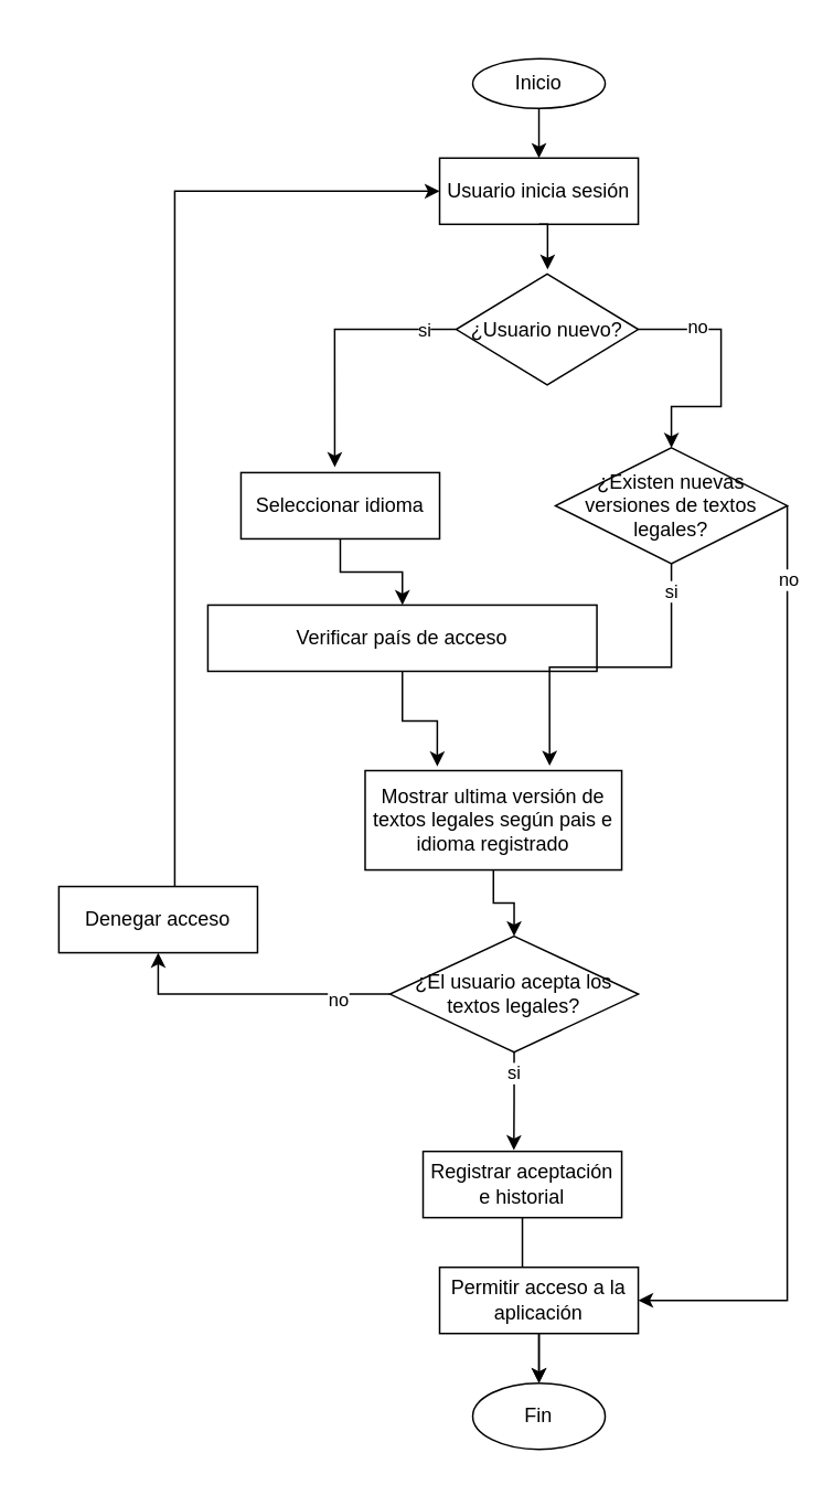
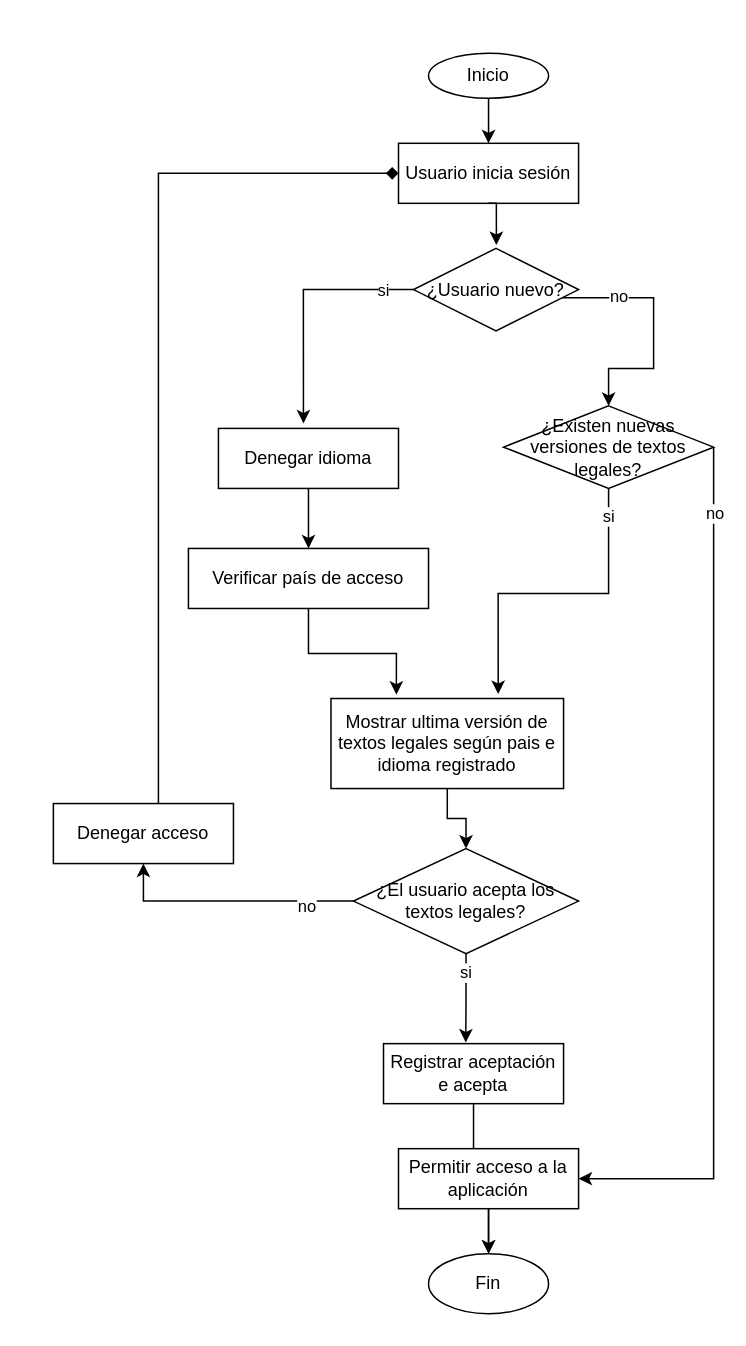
  <mxCell id="0" />
  <mxCell id="1" parent="0" />
  <mxCell id="2" style="edgeStyle=orthogonalEdgeStyle;rounded=0;orthogonalLoop=1;jettySize=auto;html=1;entryX=0.5;entryY=0;entryDx=0;entryDy=0;" edge="1" parent="1" source="3" target="4"><mxGeometry relative="1" as="geometry" /></mxCell>
  <mxCell id="3" value="Inicio" style="ellipse;whiteSpace=wrap;" parent="1" vertex="1"><mxGeometry x="270" y="20" width="80" height="30" as="geometry" /></mxCell>
  <mxCell id="4" value="Usuario inicia sesión" style="shape=rectangle;whiteSpace=wrap;" parent="1" vertex="1"><mxGeometry x="250" y="80" width="120" height="40" as="geometry" /></mxCell>
  <mxCell id="5" style="edgeStyle=orthogonalEdgeStyle;rounded=0;orthogonalLoop=1;jettySize=auto;html=1;entryX=0.5;entryY=0;entryDx=0;entryDy=0;" edge="1" parent="1" source="6" target="7"><mxGeometry relative="1" as="geometry" /></mxCell>
- <mxCell id="6" value="Seleccionar idioma" style="shape=rectangle;whiteSpace=wrap;" parent="1" vertex="1"><mxGeometry x="130" y="270" width="120" height="40" as="geometry" /></mxCell>
- <mxCell id="7" value="Verificar país de acceso" style="shape=diamond;whiteSpace=wrap;" parent="1" vertex="1"><mxGeometry x="110" y="350" width="235" height="40" as="geometry" /></mxCell>
+ <mxCell id="6" value="Denegar idioma" style="shape=rectangle;whiteSpace=wrap;" parent="1" vertex="1"><mxGeometry x="130" y="270" width="120" height="40" as="geometry" /></mxCell>
+ <mxCell id="7" value="Verificar país de acceso" style="shape=diamond;whiteSpace=wrap;" parent="1" vertex="1"><mxGeometry x="110" y="350" width="160" height="40" as="geometry" /></mxCell>
  <mxCell id="8" style="edgeStyle=orthogonalEdgeStyle;rounded=0;orthogonalLoop=1;jettySize=auto;html=1;entryX=0.5;entryY=0;entryDx=0;entryDy=0;" edge="1" parent="1" source="9" target="39"><mxGeometry relative="1" as="geometry" /></mxCell>
  <mxCell id="9" value="Mostrar ultima versión de textos legales según pais e idioma registrado" style="shape=rectangle;whiteSpace=wrap;" parent="1" vertex="1"><mxGeometry x="205" y="450" width="155" height="60" as="geometry" /></mxCell>
  <mxCell id="10" value="" style="edgeStyle=orthogonalEdgeStyle;rounded=0;orthogonalLoop=1;jettySize=auto;html=1;" edge="1" parent="1" source="11" target="16"><mxGeometry relative="1" as="geometry" /></mxCell>
- <mxCell id="11" value="Registrar aceptación e historial" style="shape=rectangle;whiteSpace=wrap;" parent="1" vertex="1"><mxGeometry x="240" y="680" width="120" height="40" as="geometry" /></mxCell>
+ <mxCell id="11" value="Registrar aceptación e acepta" style="shape=rectangle;whiteSpace=wrap;" parent="1" vertex="1"><mxGeometry x="240" y="680" width="120" height="40" as="geometry" /></mxCell>
  <mxCell id="12" value="" style="edgeStyle=orthogonalEdgeStyle;rounded=0;orthogonalLoop=1;jettySize=auto;html=1;" edge="1" parent="1" source="13" target="16"><mxGeometry relative="1" as="geometry" /></mxCell>
  <mxCell id="13" value="Permitir acceso a la aplicación" style="shape=rectangle;whiteSpace=wrap;" parent="1" vertex="1"><mxGeometry x="250" y="750" width="120" height="40" as="geometry" /></mxCell>
- <mxCell id="14" style="edgeStyle=orthogonalEdgeStyle;rounded=0;orthogonalLoop=1;jettySize=auto;html=1;entryX=0;entryY=0.5;entryDx=0;entryDy=0;" edge="1" parent="1" source="15" target="4"><mxGeometry relative="1" as="geometry"><mxPoint x="230" y="100" as="targetPoint" /><Array as="points"><mxPoint x="90" y="100" /></Array></mxGeometry></mxCell>
+ <mxCell id="14" style="edgeStyle=orthogonalEdgeStyle;rounded=0;orthogonalLoop=1;jettySize=auto;html=1;entryX=0;entryY=0.5;entryDx=0;entryDy=0;endArrow=diamond;" edge="1" parent="1" source="15" target="4"><mxGeometry relative="1" as="geometry"><mxPoint x="230" y="100" as="targetPoint" /><Array as="points"><mxPoint x="90" y="100" /></Array></mxGeometry></mxCell>
  <mxCell id="15" value="Denegar acceso" style="shape=rectangle;whiteSpace=wrap;" parent="1" vertex="1"><mxGeometry x="20" y="520" width="120" height="40" as="geometry" /></mxCell>
  <mxCell id="16" value="Fin" style="ellipse;whiteSpace=wrap;" parent="1" vertex="1"><mxGeometry x="270" y="820" width="80" height="40" as="geometry" /></mxCell>
  <mxCell id="17" parent="1" source="3" target="4" edge="1" />
  <mxCell id="18" parent="1" source="4" edge="1" />
  <mxCell id="19" style="edgeStyle=elbowEdgeStyle;elbow=vertical;" parent="1" target="6" edge="1" />
  <mxCell id="20" style="edgeStyle=elbowEdgeStyle;elbow=vertical;" parent="1" target="7" edge="1" />
  <mxCell id="21" parent="1" source="7" edge="1" />
  <mxCell id="22" parent="1" target="9" edge="1" />
  <mxCell id="23" parent="1" source="9" edge="1" />
  <mxCell id="24" style="edgeStyle=elbowEdgeStyle;elbow=vertical;" parent="1" target="11" edge="1" />
  <mxCell id="25" style="edgeStyle=elbowEdgeStyle;elbow=vertical;" parent="1" target="15" edge="1" />
  <mxCell id="26" parent="1" source="13" target="16" edge="1" />
  <mxCell id="27" parent="1" source="15" target="16" edge="1" />
  <mxCell id="28" style="edgeStyle=orthogonalEdgeStyle;rounded=0;orthogonalLoop=1;jettySize=auto;html=1;entryX=0.5;entryY=0;entryDx=0;entryDy=0;" edge="1" parent="1" source="30" target="36"><mxGeometry relative="1" as="geometry"><mxPoint x="430" y="260" as="targetPoint" /><Array as="points"><mxPoint x="420" y="183" /><mxPoint x="420" y="230" /><mxPoint x="390" y="230" /></Array></mxGeometry></mxCell>
  <mxCell id="29" value="no" style="edgeLabel;html=1;align=center;verticalAlign=middle;resizable=0;points=[];" vertex="1" connectable="0" parent="28"><mxGeometry x="-0.542" y="2" relative="1" as="geometry"><mxPoint as="offset" /></mxGeometry></mxCell>
- <mxCell id="30" value="¿Usuario nuevo?" style="rhombus;whiteSpace=wrap;html=1;" vertex="1" parent="1"><mxGeometry x="260" y="150" width="110" height="67" as="geometry" /></mxCell>
+ <mxCell id="30" value="¿Usuario nuevo?" style="rhombus;whiteSpace=wrap;html=1;" vertex="1" parent="1"><mxGeometry x="260" y="150" width="110" height="55" as="geometry" /></mxCell>
  <mxCell id="31" style="edgeStyle=orthogonalEdgeStyle;rounded=0;orthogonalLoop=1;jettySize=auto;html=1;exitX=0.5;exitY=1;exitDx=0;exitDy=0;entryX=0.502;entryY=-0.04;entryDx=0;entryDy=0;entryPerimeter=0;" edge="1" parent="1" source="4" target="30"><mxGeometry relative="1" as="geometry" /></mxCell>
  <mxCell id="32" style="edgeStyle=orthogonalEdgeStyle;rounded=0;orthogonalLoop=1;jettySize=auto;html=1;entryX=0.472;entryY=-0.083;entryDx=0;entryDy=0;entryPerimeter=0;" edge="1" parent="1" source="30" target="6"><mxGeometry relative="1" as="geometry" /></mxCell>
  <mxCell id="33" value="si" style="edgeLabel;html=1;align=center;verticalAlign=middle;resizable=0;points=[];" vertex="1" connectable="0" parent="32"><mxGeometry x="-0.746" relative="1" as="geometry"><mxPoint as="offset" /></mxGeometry></mxCell>
  <mxCell id="34" style="edgeStyle=orthogonalEdgeStyle;rounded=0;orthogonalLoop=1;jettySize=auto;html=1;entryX=1;entryY=0.5;entryDx=0;entryDy=0;exitX=1;exitY=0.5;exitDx=0;exitDy=0;" edge="1" parent="1" source="36" target="13"><mxGeometry relative="1" as="geometry"><Array as="points"><mxPoint x="460" y="770" /></Array></mxGeometry></mxCell>
  <mxCell id="35" value="no" style="edgeLabel;html=1;align=center;verticalAlign=middle;resizable=0;points=[];" vertex="1" connectable="0" parent="34"><mxGeometry x="-0.846" relative="1" as="geometry"><mxPoint as="offset" /></mxGeometry></mxCell>
- <mxCell id="36" value="¿Existen nuevas versiones de textos legales?" style="rhombus;whiteSpace=wrap;html=1;" vertex="1" parent="1"><mxGeometry x="320" y="255" width="140" height="70" as="geometry" /></mxCell>
+ <mxCell id="36" value="¿Existen nuevas versiones de textos legales?" style="rhombus;whiteSpace=wrap;html=1;" vertex="1" parent="1"><mxGeometry x="320" y="255" width="140" height="55" as="geometry" /></mxCell>
  <mxCell id="37" style="edgeStyle=orthogonalEdgeStyle;rounded=0;orthogonalLoop=1;jettySize=auto;html=1;entryX=0.5;entryY=1;entryDx=0;entryDy=0;" edge="1" parent="1" source="39" target="15"><mxGeometry relative="1" as="geometry" /></mxCell>
  <mxCell id="38" value="no" style="edgeLabel;html=1;align=center;verticalAlign=middle;resizable=0;points=[];" vertex="1" connectable="0" parent="37"><mxGeometry x="-0.609" y="3" relative="1" as="geometry"><mxPoint as="offset" /></mxGeometry></mxCell>
  <mxCell id="39" value="¿El usuario acepta los textos legales?" style="rhombus;whiteSpace=wrap;html=1;" vertex="1" parent="1"><mxGeometry x="220" y="550" width="150" height="70" as="geometry" /></mxCell>
  <mxCell id="40" style="edgeStyle=orthogonalEdgeStyle;rounded=0;orthogonalLoop=1;jettySize=auto;html=1;entryX=0.457;entryY=-0.019;entryDx=0;entryDy=0;entryPerimeter=0;" edge="1" parent="1" source="39" target="11"><mxGeometry relative="1" as="geometry" /></mxCell>
  <mxCell id="41" value="si" style="edgeLabel;html=1;align=center;verticalAlign=middle;resizable=0;points=[];" vertex="1" connectable="0" parent="40"><mxGeometry x="-0.584" y="-1" relative="1" as="geometry"><mxPoint as="offset" /></mxGeometry></mxCell>
  <mxCell id="42" style="edgeStyle=orthogonalEdgeStyle;rounded=0;orthogonalLoop=1;jettySize=auto;html=1;entryX=0.719;entryY=-0.049;entryDx=0;entryDy=0;entryPerimeter=0;" edge="1" parent="1" source="36" target="9"><mxGeometry relative="1" as="geometry" /></mxCell>
  <mxCell id="43" value="si" style="edgeLabel;html=1;align=center;verticalAlign=middle;resizable=0;points=[];" vertex="1" connectable="0" parent="42"><mxGeometry x="-0.832" y="-1" relative="1" as="geometry"><mxPoint as="offset" /></mxGeometry></mxCell>
  <mxCell id="44" style="edgeStyle=orthogonalEdgeStyle;rounded=0;orthogonalLoop=1;jettySize=auto;html=1;entryX=0.281;entryY=-0.043;entryDx=0;entryDy=0;entryPerimeter=0;" edge="1" parent="1" source="7" target="9"><mxGeometry relative="1" as="geometry" /></mxCell>
